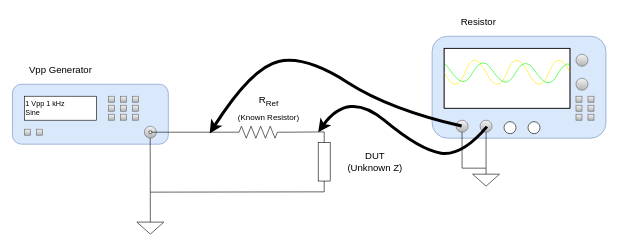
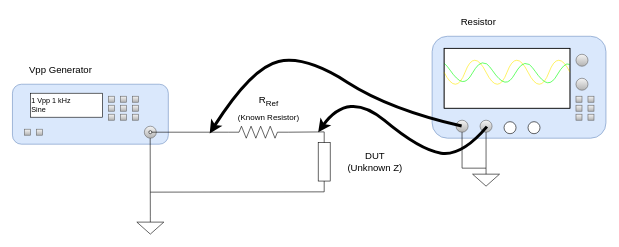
  <mxCell id="0" />
  <mxCell id="1" parent="0" />
  <mxCell id="2" value="" style="rounded=1;whiteSpace=wrap;html=1;fillColor=#dae8fc;strokeColor=#6c8ebf;" vertex="1" parent="1"><mxGeometry x="20" y="140" width="260" height="100" as="geometry" /></mxCell>
- <mxCell id="3" value="1 Vpp 1 kHz&lt;div&gt;Sine&lt;/div&gt;" style="rounded=0;whiteSpace=wrap;html=1;align=left;" vertex="1" parent="1"><mxGeometry x="40" y="160" width="120" height="40" as="geometry" /></mxCell>
+ <mxCell id="3" value="1 Vpp 1 kHz&lt;div&gt;Sine&lt;/div&gt;" style="rounded=0;whiteSpace=wrap;html=1;align=left;" vertex="1" parent="1"><mxGeometry x="50" y="155" width="120" height="40" as="geometry" /></mxCell>
  <mxCell id="4" value="" style="ellipse;whiteSpace=wrap;html=1;aspect=fixed;fillColor=#f5f5f5;gradientColor=#b3b3b3;strokeColor=#666666;" vertex="1" parent="1"><mxGeometry x="240" y="210" width="20" height="20" as="geometry" /></mxCell>
  <mxCell id="5" value="" style="rounded=0;whiteSpace=wrap;html=1;fillColor=#f5f5f5;gradientColor=#b3b3b3;strokeColor=#666666;" vertex="1" parent="1"><mxGeometry x="180" y="160" width="10" height="10" as="geometry" /></mxCell>
  <mxCell id="6" value="" style="rounded=0;whiteSpace=wrap;html=1;fillColor=#f5f5f5;gradientColor=#b3b3b3;strokeColor=#666666;" vertex="1" parent="1"><mxGeometry x="200" y="160" width="10" height="10" as="geometry" /></mxCell>
  <mxCell id="7" value="" style="rounded=0;whiteSpace=wrap;html=1;fillColor=#f5f5f5;gradientColor=#b3b3b3;strokeColor=#666666;" vertex="1" parent="1"><mxGeometry x="220" y="160" width="10" height="10" as="geometry" /></mxCell>
  <mxCell id="8" value="" style="rounded=0;whiteSpace=wrap;html=1;fillColor=#f5f5f5;gradientColor=#b3b3b3;strokeColor=#666666;" vertex="1" parent="1"><mxGeometry x="180" y="175" width="10" height="10" as="geometry" /></mxCell>
  <mxCell id="9" value="" style="rounded=0;whiteSpace=wrap;html=1;fillColor=#f5f5f5;gradientColor=#b3b3b3;strokeColor=#666666;" vertex="1" parent="1"><mxGeometry x="200" y="175" width="10" height="10" as="geometry" /></mxCell>
  <mxCell id="10" value="" style="rounded=0;whiteSpace=wrap;html=1;fillColor=#f5f5f5;gradientColor=#b3b3b3;strokeColor=#666666;" vertex="1" parent="1"><mxGeometry x="220" y="175" width="10" height="10" as="geometry" /></mxCell>
  <mxCell id="11" value="" style="rounded=0;whiteSpace=wrap;html=1;fillColor=#f5f5f5;gradientColor=#b3b3b3;strokeColor=#666666;" vertex="1" parent="1"><mxGeometry x="180" y="190" width="10" height="10" as="geometry" /></mxCell>
  <mxCell id="12" value="" style="rounded=0;whiteSpace=wrap;html=1;fillColor=#f5f5f5;gradientColor=#b3b3b3;strokeColor=#666666;" vertex="1" parent="1"><mxGeometry x="200" y="190" width="10" height="10" as="geometry" /></mxCell>
  <mxCell id="13" value="" style="rounded=0;whiteSpace=wrap;html=1;fillColor=#f5f5f5;gradientColor=#b3b3b3;strokeColor=#666666;" vertex="1" parent="1"><mxGeometry x="220" y="190" width="10" height="10" as="geometry" /></mxCell>
  <mxCell id="14" value="" style="rounded=0;whiteSpace=wrap;html=1;fillColor=#f5f5f5;gradientColor=#b3b3b3;strokeColor=#666666;" vertex="1" parent="1"><mxGeometry x="40" y="215" width="10" height="10" as="geometry" /></mxCell>
  <mxCell id="15" value="" style="rounded=0;whiteSpace=wrap;html=1;fillColor=#f5f5f5;gradientColor=#b3b3b3;strokeColor=#666666;" vertex="1" parent="1"><mxGeometry x="60" y="215" width="10" height="10" as="geometry" /></mxCell>
  <mxCell id="16" style="edgeStyle=orthogonalEdgeStyle;rounded=0;orthogonalLoop=1;jettySize=auto;html=1;exitX=0.5;exitY=1;exitDx=0;exitDy=0;" edge="1" parent="1" source="2" target="2"><mxGeometry relative="1" as="geometry" /></mxCell>
  <mxCell id="17" value="" style="endArrow=none;html=1;rounded=0;exitX=0.5;exitY=0;exitDx=0;exitDy=0;exitPerimeter=0;" edge="1" parent="1" source="19"><mxGeometry width="50" height="50" relative="1" as="geometry"><mxPoint x="250.25" y="270" as="sourcePoint" /><mxPoint x="249.75" y="230" as="targetPoint" /></mxGeometry></mxCell>
  <mxCell id="18" value="" style="ellipse;whiteSpace=wrap;html=1;aspect=fixed;" vertex="1" parent="1"><mxGeometry x="247.5" y="217.5" width="5" height="5" as="geometry" /></mxCell>
  <mxCell id="19" value="" style="pointerEvents=1;verticalLabelPosition=bottom;shadow=0;dashed=0;align=center;html=1;verticalAlign=top;shape=mxgraph.electrical.signal_sources.signal_ground;" vertex="1" parent="1"><mxGeometry x="227.5" y="360" width="45" height="30" as="geometry" /></mxCell>
  <mxCell id="20" value="" style="endArrow=none;html=1;rounded=0;" edge="1" parent="1"><mxGeometry width="50" height="50" relative="1" as="geometry"><mxPoint x="252.5" y="220" as="sourcePoint" /><mxPoint x="380" y="220" as="targetPoint" /></mxGeometry></mxCell>
  <mxCell id="21" value="" style="pointerEvents=1;verticalLabelPosition=bottom;shadow=0;dashed=0;align=center;html=1;verticalAlign=top;shape=mxgraph.electrical.resistors.resistor_2;" vertex="1" parent="1"><mxGeometry x="380" y="210" width="100" height="20" as="geometry" /></mxCell>
  <mxCell id="22" value="" style="pointerEvents=1;verticalLabelPosition=bottom;shadow=0;dashed=0;align=center;html=1;verticalAlign=top;shape=mxgraph.electrical.resistors.resistor_1;direction=south;" vertex="1" parent="1"><mxGeometry x="530" y="219.5" width="20" height="100" as="geometry" /></mxCell>
  <mxCell id="23" value="" style="endArrow=none;html=1;rounded=0;entryX=0;entryY=0.5;entryDx=0;entryDy=0;entryPerimeter=0;" edge="1" parent="1" target="22"><mxGeometry width="50" height="50" relative="1" as="geometry"><mxPoint x="480" y="220" as="sourcePoint" /><mxPoint x="530" y="170" as="targetPoint" /></mxGeometry></mxCell>
  <mxCell id="24" value="" style="endArrow=none;html=1;rounded=0;entryX=1;entryY=0.5;entryDx=0;entryDy=0;entryPerimeter=0;" edge="1" parent="1" target="22"><mxGeometry width="50" height="50" relative="1" as="geometry"><mxPoint x="250" y="320" as="sourcePoint" /><mxPoint x="430" y="270" as="targetPoint" /></mxGeometry></mxCell>
  <mxCell id="25" value="&lt;font style=&quot;font-size: 16px;&quot;&gt;DUT&lt;br&gt;(Unknown Z)&lt;/font&gt;" style="text;html=1;align=center;verticalAlign=middle;whiteSpace=wrap;rounded=0;" vertex="1" parent="1"><mxGeometry x="560" y="254.5" width="130" height="30" as="geometry" /></mxCell>
  <mxCell id="26" value="&lt;font style=&quot;font-size: 16px;&quot;&gt;R&lt;sub&gt;Ref&lt;br style=&quot;font-size: 16px;&quot;&gt;(Known Resistor)&lt;/sub&gt;&lt;/font&gt;" style="text;html=1;align=center;verticalAlign=middle;whiteSpace=wrap;rounded=0;" vertex="1" parent="1"><mxGeometry x="380" y="165" width="135" height="30" as="geometry" /></mxCell>
  <mxCell id="27" value="" style="rounded=1;whiteSpace=wrap;html=1;fillColor=#dae8fc;strokeColor=#6c8ebf;" vertex="1" parent="1"><mxGeometry x="720" y="60" width="290" height="170" as="geometry" /></mxCell>
  <mxCell id="28" value="" style="ellipse;whiteSpace=wrap;html=1;aspect=fixed;fillColor=#f5f5f5;gradientColor=#b3b3b3;strokeColor=#666666;" vertex="1" parent="1"><mxGeometry x="960" y="90" width="20" height="20" as="geometry" /></mxCell>
  <mxCell id="29" value="" style="ellipse;whiteSpace=wrap;html=1;aspect=fixed;fillColor=#f5f5f5;gradientColor=#b3b3b3;strokeColor=#666666;" vertex="1" parent="1"><mxGeometry x="960" y="130" width="20" height="20" as="geometry" /></mxCell>
  <mxCell id="30" value="" style="rounded=0;whiteSpace=wrap;html=1;fillColor=#f5f5f5;gradientColor=#b3b3b3;strokeColor=#666666;" vertex="1" parent="1"><mxGeometry x="960" y="160" width="10" height="10" as="geometry" /></mxCell>
  <mxCell id="31" value="" style="rounded=0;whiteSpace=wrap;html=1;" vertex="1" parent="1"><mxGeometry x="740" y="80" width="210" height="100" as="geometry" /></mxCell>
  <mxCell id="32" value="" style="rounded=0;whiteSpace=wrap;html=1;fillColor=#f5f5f5;gradientColor=#b3b3b3;strokeColor=#666666;" vertex="1" parent="1"><mxGeometry x="980" y="160" width="10" height="10" as="geometry" /></mxCell>
  <mxCell id="33" value="" style="curved=1;endArrow=none;html=1;rounded=0;endFill=0;fillColor=#fad7ac;strokeColor=#FFEA00;" edge="1" parent="1"><mxGeometry width="50" height="50" relative="1" as="geometry"><mxPoint x="740" y="120" as="sourcePoint" /><mxPoint x="810" y="120" as="targetPoint" /><Array as="points"><mxPoint x="760" y="160" /><mxPoint x="790" y="80" /></Array></mxGeometry></mxCell>
  <mxCell id="34" value="" style="curved=1;endArrow=none;html=1;rounded=0;endFill=0;fillColor=#fad7ac;strokeColor=#FFEA00;" edge="1" parent="1"><mxGeometry width="50" height="50" relative="1" as="geometry"><mxPoint x="880" y="120" as="sourcePoint" /><mxPoint x="950" y="120" as="targetPoint" /><Array as="points"><mxPoint x="900" y="160" /><mxPoint x="930" y="80" /></Array></mxGeometry></mxCell>
  <mxCell id="35" value="" style="curved=1;endArrow=none;html=1;rounded=0;endFill=0;fillColor=#fad7ac;strokeColor=#FFEA00;" edge="1" parent="1"><mxGeometry width="50" height="50" relative="1" as="geometry"><mxPoint x="810" y="120" as="sourcePoint" /><mxPoint x="880" y="120" as="targetPoint" /><Array as="points"><mxPoint x="830" y="160" /><mxPoint x="860" y="80" /></Array></mxGeometry></mxCell>
  <mxCell id="36" value="" style="ellipse;whiteSpace=wrap;html=1;aspect=fixed;fillColor=#f5f5f5;gradientColor=#b3b3b3;strokeColor=#666666;" vertex="1" parent="1"><mxGeometry x="760" y="200" width="20" height="20" as="geometry" /></mxCell>
  <mxCell id="37" value="" style="ellipse;whiteSpace=wrap;html=1;aspect=fixed;fillColor=#f5f5f5;gradientColor=#b3b3b3;strokeColor=#666666;" vertex="1" parent="1"><mxGeometry x="800" y="200" width="20" height="20" as="geometry" /></mxCell>
  <mxCell id="38" value="" style="rounded=0;whiteSpace=wrap;html=1;fillColor=#f5f5f5;gradientColor=#b3b3b3;strokeColor=#666666;" vertex="1" parent="1"><mxGeometry x="960" y="175" width="10" height="10" as="geometry" /></mxCell>
  <mxCell id="39" value="" style="rounded=0;whiteSpace=wrap;html=1;fillColor=#f5f5f5;gradientColor=#b3b3b3;strokeColor=#666666;" vertex="1" parent="1"><mxGeometry x="980" y="175" width="10" height="10" as="geometry" /></mxCell>
  <mxCell id="40" value="" style="rounded=0;whiteSpace=wrap;html=1;fillColor=#f5f5f5;gradientColor=#b3b3b3;strokeColor=#666666;" vertex="1" parent="1"><mxGeometry x="960" y="190" width="10" height="10" as="geometry" /></mxCell>
  <mxCell id="41" value="" style="rounded=0;whiteSpace=wrap;html=1;fillColor=#f5f5f5;gradientColor=#b3b3b3;strokeColor=#666666;" vertex="1" parent="1"><mxGeometry x="980" y="190" width="10" height="10" as="geometry" /></mxCell>
  <mxCell id="42" value="" style="ellipse;whiteSpace=wrap;html=1;aspect=fixed;" vertex="1" parent="1"><mxGeometry x="840" y="202.5" width="20" height="20" as="geometry" /></mxCell>
  <mxCell id="43" value="" style="ellipse;whiteSpace=wrap;html=1;aspect=fixed;" vertex="1" parent="1"><mxGeometry x="880" y="202.5" width="20" height="20" as="geometry" /></mxCell>
  <mxCell id="44" value="" style="curved=1;endArrow=classic;html=1;rounded=0;strokeWidth=5;" edge="1" parent="1"><mxGeometry width="50" height="50" relative="1" as="geometry"><mxPoint x="769.256" y="209.751" as="sourcePoint" /><mxPoint x="349" y="222" as="targetPoint" /><Array as="points"><mxPoint x="649" y="182" /><mxPoint x="509" y="92" /><mxPoint x="419" y="112" /></Array></mxGeometry></mxCell>
  <mxCell id="45" value="" style="curved=1;endArrow=classic;html=1;rounded=0;strokeWidth=5;" edge="1" parent="1"><mxGeometry width="50" height="50" relative="1" as="geometry"><mxPoint x="811.453" y="210.679" as="sourcePoint" /><mxPoint x="530" y="220" as="targetPoint" /><Array as="points"><mxPoint x="770" y="260" /><mxPoint x="700" y="250" /><mxPoint x="580" y="150" /></Array></mxGeometry></mxCell>
  <mxCell id="46" value="&lt;span style=&quot;font-size: 16px;&quot;&gt;Vpp Generator&lt;/span&gt;" style="text;html=1;align=center;verticalAlign=middle;whiteSpace=wrap;rounded=0;" vertex="1" parent="1"><mxGeometry x="32.5" y="100" width="135" height="30" as="geometry" /></mxCell>
  <mxCell id="47" value="&lt;span style=&quot;font-size: 16px;&quot;&gt;Resistor&lt;/span&gt;" style="text;html=1;align=center;verticalAlign=middle;whiteSpace=wrap;rounded=0;" vertex="1" parent="1"><mxGeometry x="730" y="20" width="135" height="30" as="geometry" /></mxCell>
  <mxCell id="48" value="" style="pointerEvents=1;verticalLabelPosition=bottom;shadow=0;dashed=0;align=center;html=1;verticalAlign=top;shape=mxgraph.electrical.signal_sources.signal_ground;" vertex="1" parent="1"><mxGeometry x="787.5" y="280" width="45" height="30" as="geometry" /></mxCell>
  <mxCell id="49" value="" style="endArrow=none;html=1;rounded=0;entryX=0.5;entryY=1;entryDx=0;entryDy=0;exitX=0.5;exitY=0;exitDx=0;exitDy=0;exitPerimeter=0;" edge="1" parent="1" source="48" target="37"><mxGeometry width="50" height="50" relative="1" as="geometry"><mxPoint x="790" y="290" as="sourcePoint" /><mxPoint x="840" y="240" as="targetPoint" /></mxGeometry></mxCell>
  <mxCell id="50" value="" style="endArrow=none;html=1;rounded=0;entryX=0.5;entryY=1;entryDx=0;entryDy=0;" edge="1" parent="1"><mxGeometry width="50" height="50" relative="1" as="geometry"><mxPoint x="770" y="280" as="sourcePoint" /><mxPoint x="769.93" y="220" as="targetPoint" /></mxGeometry></mxCell>
  <mxCell id="51" value="" style="endArrow=none;html=1;rounded=0;" edge="1" parent="1"><mxGeometry width="50" height="50" relative="1" as="geometry"><mxPoint x="810" y="280" as="sourcePoint" /><mxPoint x="770" y="280" as="targetPoint" /></mxGeometry></mxCell>
  <mxCell id="52" value="" style="curved=1;endArrow=none;html=1;rounded=0;endFill=0;fillColor=#f8cecc;strokeColor=#00FF04;gradientColor=#ea6b66;" edge="1" parent="1"><mxGeometry width="50" height="50" relative="1" as="geometry"><mxPoint x="740" y="105" as="sourcePoint" /><mxPoint x="811" y="106" as="targetPoint" /><Array as="points"><mxPoint x="745" y="109" /><mxPoint x="755" y="124" /><mxPoint x="766" y="135" /><mxPoint x="775" y="136" /><mxPoint x="783" y="129" /><mxPoint x="792" y="113" /><mxPoint x="803" y="102" /></Array></mxGeometry></mxCell>
  <mxCell id="53" value="" style="curved=1;endArrow=none;html=1;rounded=0;endFill=0;fillColor=#f8cecc;strokeColor=#00FF04;gradientColor=#ea6b66;" edge="1" parent="1"><mxGeometry width="50" height="50" relative="1" as="geometry"><mxPoint x="811" y="106" as="sourcePoint" /><mxPoint x="882" y="107" as="targetPoint" /><Array as="points"><mxPoint x="816" y="110" /><mxPoint x="826" y="125" /><mxPoint x="837" y="136" /><mxPoint x="846" y="137" /><mxPoint x="854" y="130" /><mxPoint x="863" y="114" /><mxPoint x="874" y="103" /></Array></mxGeometry></mxCell>
  <mxCell id="54" value="" style="curved=1;endArrow=none;html=1;rounded=0;endFill=0;fillColor=#f8cecc;strokeColor=#00FF04;gradientColor=#ea6b66;entryX=0.999;entryY=0.271;entryDx=0;entryDy=0;entryPerimeter=0;" edge="1" parent="1" target="31"><mxGeometry width="50" height="50" relative="1" as="geometry"><mxPoint x="882" y="107" as="sourcePoint" /><mxPoint x="953" y="108" as="targetPoint" /><Array as="points"><mxPoint x="887" y="111" /><mxPoint x="897" y="126" /><mxPoint x="908" y="137" /><mxPoint x="917" y="138" /><mxPoint x="925" y="131" /><mxPoint x="934" y="115" /><mxPoint x="945" y="104" /></Array></mxGeometry></mxCell>
  <mxCell id="55" value="" style="rounded=0;whiteSpace=wrap;html=1;fillColor=none;" vertex="1" parent="1"><mxGeometry x="740" y="80" width="210" height="100" as="geometry" /></mxCell>
